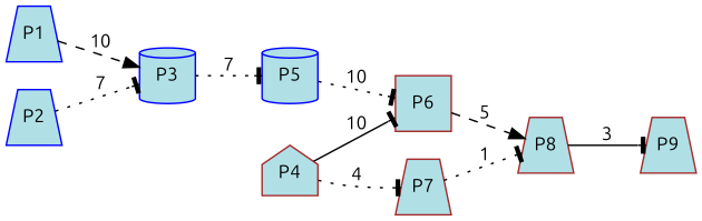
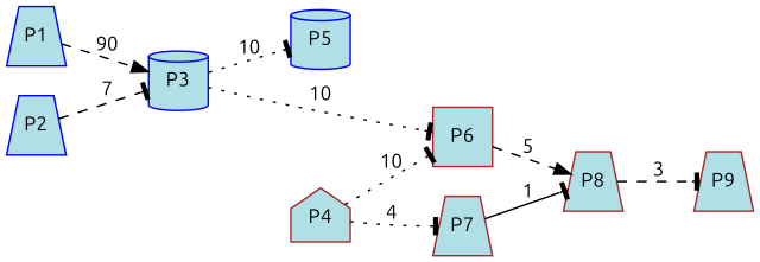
  digraph {
    fontname=Ubuntu
    rankdir=LR
    splines=true
    node [color=brown fillcolor=powderblue fixedsize=true fontcolor=black fontname=Ubuntu fontsize=12 margin=0 shape=trapezium style=filled]
    edge [arrowhead=tee fontcolor=black fontname=Ubuntu fontsize=12 margin=0 style=dotted]
    n1 [color=blue label=P1 width=0.5]
    n2 [color=blue label=P2 width=0.5]
    n3 [color=blue label=P3 shape=cylinder width=0.5]
    n4 [label=P4 shape=house width=0.5]
    n5 [color=blue label=P5 shape=cylinder width=0.5]
    n6 [label=P6 shape=box width=0.5]
    n7 [label=P7 width=0.5]
    n8 [label=P8 width=0.5]
    n9 [label=P9 width=0.5]
    subgraph sub_1 {
      rank=same
      n1
      n2
    }
    subgraph sub_2 {
      rank=same
      n3
    }
    subgraph sub_3 {
      rank=same
      n4
      n5
    }
    subgraph sub_4 {
      rank=same
      n6
      n7
    }
    subgraph sub_5 {
      rank=same
      n8
    }
    subgraph sub_6 {
      rank=same
      n9
    }
-   n1 -> n3 [arrowhead=normal label=10 style=dashed]
-   n2 -> n3 [label=7]
-   n3 -> n5 [label=7]
-   n4 -> n6 [label=10 style=solid]
+   n1 -> n3 [arrowhead=normal label=90 style=dashed]
+   n2 -> n3 [label=7 style=dashed]
+   n3 -> n5 [label=10]
+   n4 -> n6 [label=10]
    n4 -> n7 [label=4]
-   n5 -> n6 [label=10]
+   n3 -> n6 [label=10]
    n6 -> n8 [arrowhead=normal label=5 style=dashed]
-   n7 -> n8 [label=1]
-   n8 -> n9 [label=3 style=solid]
+   n7 -> n8 [label=1 style=solid]
+   n8 -> n9 [label=3 style=dashed]
  }
